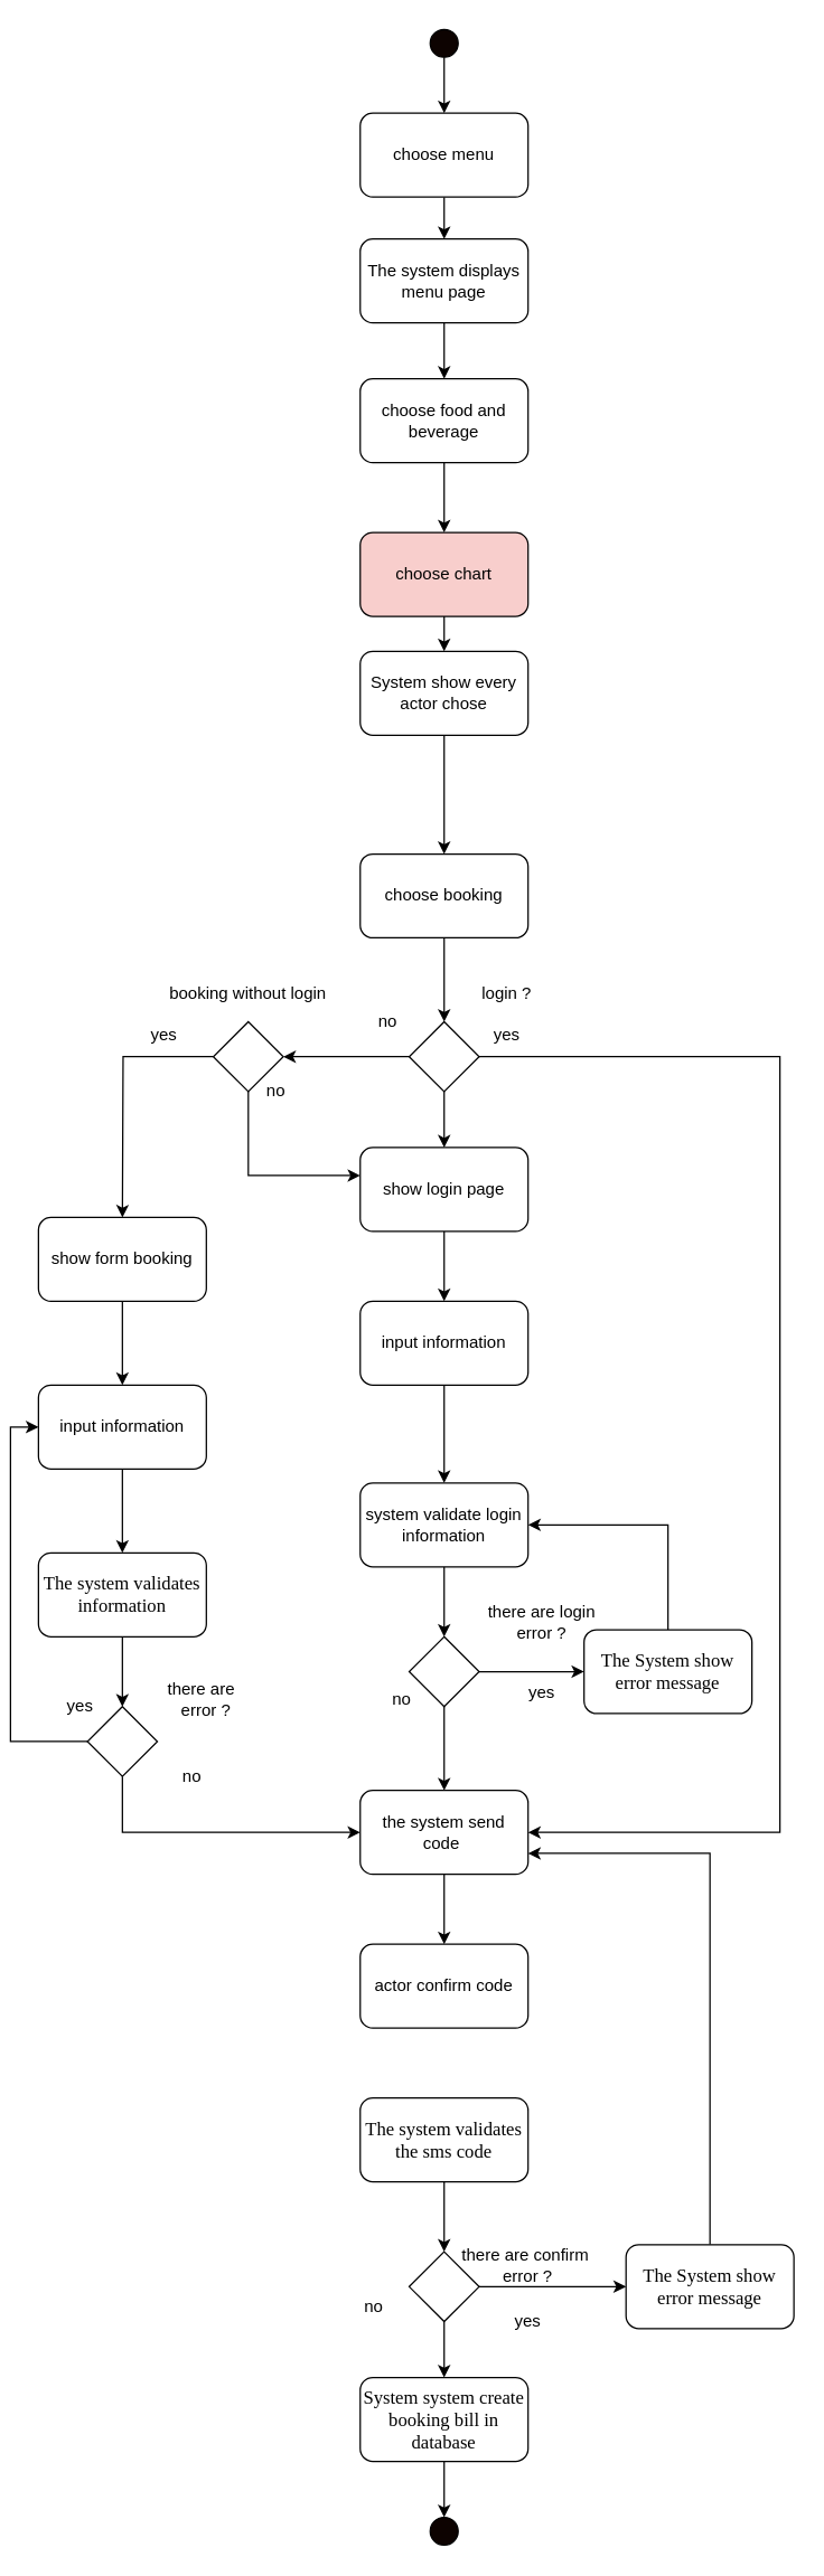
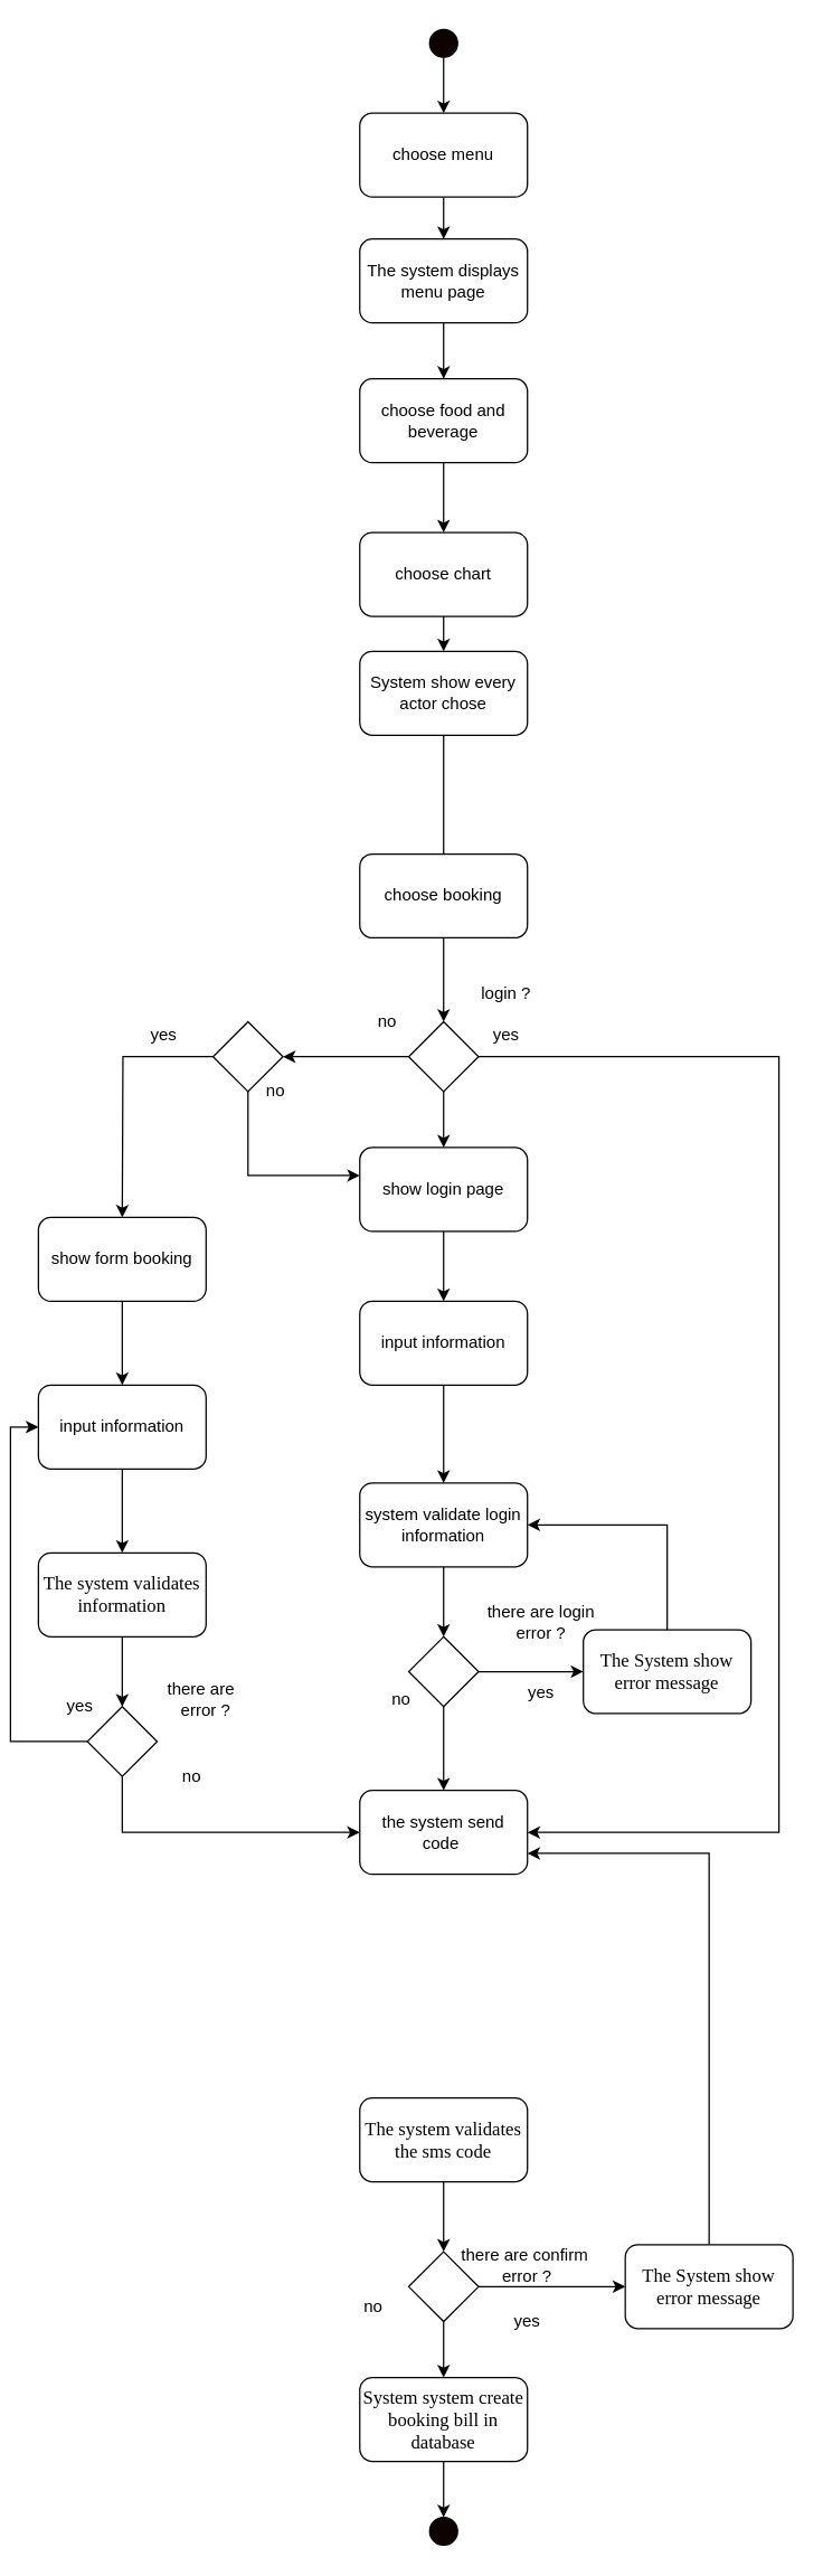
  <mxCell id="0" />
  <mxCell id="1" parent="0" />
  <mxCell id="2" style="edgeStyle=orthogonalEdgeStyle;rounded=0;orthogonalLoop=1;jettySize=auto;html=1;exitX=0.5;exitY=1;exitDx=0;exitDy=0;entryX=0.5;entryY=0;entryDx=0;entryDy=0;" parent="1" source="3" target="5" edge="1"><mxGeometry relative="1" as="geometry" /></mxCell>
  <mxCell id="3" value="" style="ellipse;whiteSpace=wrap;html=1;aspect=fixed;fillColor=#0D0301;" parent="1" vertex="1"><mxGeometry x="300" y="20" width="20" height="20" as="geometry" /></mxCell>
  <mxCell id="4" style="edgeStyle=orthogonalEdgeStyle;rounded=0;orthogonalLoop=1;jettySize=auto;html=1;exitX=0.5;exitY=1;exitDx=0;exitDy=0;entryX=0.5;entryY=0;entryDx=0;entryDy=0;" parent="1" source="5" target="7" edge="1"><mxGeometry relative="1" as="geometry" /></mxCell>
  <mxCell id="5" value="choose menu" style="rounded=1;whiteSpace=wrap;html=1;fillColor=#FFFFFF;" parent="1" vertex="1"><mxGeometry x="250" y="80" width="120" height="60" as="geometry" /></mxCell>
  <mxCell id="6" style="edgeStyle=orthogonalEdgeStyle;rounded=0;orthogonalLoop=1;jettySize=auto;html=1;exitX=0.5;exitY=1;exitDx=0;exitDy=0;entryX=0.5;entryY=0;entryDx=0;entryDy=0;" parent="1" source="7" target="29" edge="1"><mxGeometry relative="1" as="geometry" /></mxCell>
  <mxCell id="7" value="&lt;p class=&quot;MsoNormal&quot;&gt;The system displays menu page&lt;/p&gt;" style="rounded=1;whiteSpace=wrap;html=1;fillColor=#FFFFFF;" parent="1" vertex="1"><mxGeometry x="250" y="170" width="120" height="60" as="geometry" /></mxCell>
- <mxCell id="8" style="edgeStyle=orthogonalEdgeStyle;rounded=0;orthogonalLoop=1;jettySize=auto;html=1;exitX=0.5;exitY=1;exitDx=0;exitDy=0;" parent="1" source="9" target="48" edge="1"><mxGeometry relative="1" as="geometry" /></mxCell>
  <mxCell id="9" value="the system send code&amp;nbsp;" style="rounded=1;whiteSpace=wrap;html=1;fillColor=#FFFFFF;" parent="1" vertex="1"><mxGeometry x="250" y="1280" width="120" height="60" as="geometry" /></mxCell>
  <mxCell id="10" style="edgeStyle=orthogonalEdgeStyle;rounded=0;orthogonalLoop=1;jettySize=auto;html=1;exitX=0;exitY=0.5;exitDx=0;exitDy=0;entryX=1;entryY=0.5;entryDx=0;entryDy=0;" parent="1" source="13" target="9" edge="1"><mxGeometry relative="1" as="geometry"><mxPoint x="110" y="755" as="targetPoint" /><Array as="points"><mxPoint x="550" y="755" /><mxPoint x="550" y="1310" /></Array></mxGeometry></mxCell>
  <mxCell id="11" style="edgeStyle=orthogonalEdgeStyle;rounded=0;orthogonalLoop=1;jettySize=auto;html=1;exitX=0.5;exitY=1;exitDx=0;exitDy=0;" parent="1" source="13" target="37" edge="1"><mxGeometry relative="1" as="geometry" /></mxCell>
  <mxCell id="12" style="edgeStyle=orthogonalEdgeStyle;rounded=0;orthogonalLoop=1;jettySize=auto;html=1;exitX=0;exitY=0.5;exitDx=0;exitDy=0;entryX=1;entryY=0.5;entryDx=0;entryDy=0;" edge="1" parent="1" source="13" target="55"><mxGeometry relative="1" as="geometry" /></mxCell>
  <mxCell id="13" value="" style="rhombus;whiteSpace=wrap;html=1;fillColor=#FFFFFF;" parent="1" vertex="1"><mxGeometry x="285" y="730" width="50" height="50" as="geometry" /></mxCell>
  <mxCell id="14" value="login ?" style="text;html=1;strokeColor=none;fillColor=none;align=center;verticalAlign=middle;whiteSpace=wrap;rounded=0;" parent="1" vertex="1"><mxGeometry x="295" y="700" width="120" height="20" as="geometry" /></mxCell>
  <mxCell id="15" style="edgeStyle=orthogonalEdgeStyle;rounded=0;orthogonalLoop=1;jettySize=auto;html=1;exitX=0.5;exitY=1;exitDx=0;exitDy=0;entryX=0.5;entryY=0;entryDx=0;entryDy=0;" parent="1" source="16" target="19" edge="1"><mxGeometry relative="1" as="geometry" /></mxCell>
  <mxCell id="16" value="&lt;span style=&quot;font-size: 10.0pt ; font-family: &amp;#34;times new roman&amp;#34; , serif&quot;&gt;The system validates the sms code&lt;/span&gt;" style="rounded=1;whiteSpace=wrap;html=1;fillColor=#FFFFFF;" parent="1" vertex="1"><mxGeometry x="250" y="1500" width="120" height="60" as="geometry" /></mxCell>
  <mxCell id="17" style="edgeStyle=orthogonalEdgeStyle;rounded=0;orthogonalLoop=1;jettySize=auto;html=1;exitX=1;exitY=0.5;exitDx=0;exitDy=0;entryX=0;entryY=0.5;entryDx=0;entryDy=0;" parent="1" source="19" target="22" edge="1"><mxGeometry relative="1" as="geometry" /></mxCell>
  <mxCell id="18" style="edgeStyle=orthogonalEdgeStyle;rounded=0;orthogonalLoop=1;jettySize=auto;html=1;exitX=0.5;exitY=1;exitDx=0;exitDy=0;" parent="1" source="49" target="25" edge="1"><mxGeometry relative="1" as="geometry" /></mxCell>
  <mxCell id="19" value="" style="rhombus;whiteSpace=wrap;html=1;fillColor=#FFFFFF;" parent="1" vertex="1"><mxGeometry x="285" y="1610" width="50" height="50" as="geometry" /></mxCell>
  <mxCell id="20" value="there are confirm&amp;nbsp;&lt;br&gt;error ?" style="text;html=1;strokeColor=none;fillColor=none;align=center;verticalAlign=middle;whiteSpace=wrap;rounded=0;" parent="1" vertex="1"><mxGeometry x="310" y="1610" width="120" height="20" as="geometry" /></mxCell>
  <mxCell id="21" style="edgeStyle=orthogonalEdgeStyle;rounded=0;orthogonalLoop=1;jettySize=auto;html=1;exitX=0.5;exitY=0;exitDx=0;exitDy=0;entryX=1;entryY=0.75;entryDx=0;entryDy=0;" edge="1" parent="1" source="22" target="9"><mxGeometry relative="1" as="geometry" /></mxCell>
  <mxCell id="22" value="&lt;font face=&quot;times new roman, serif&quot;&gt;&lt;span style=&quot;font-size: 13.333px&quot;&gt;The System show error message&lt;/span&gt;&lt;/font&gt;" style="rounded=1;whiteSpace=wrap;html=1;fillColor=#FFFFFF;" parent="1" vertex="1"><mxGeometry x="440" y="1605" width="120" height="60" as="geometry" /></mxCell>
  <mxCell id="23" style="edgeStyle=orthogonalEdgeStyle;rounded=0;orthogonalLoop=1;jettySize=auto;html=1;exitX=0.5;exitY=1;exitDx=0;exitDy=0;entryX=0.5;entryY=0;entryDx=0;entryDy=0;" parent="1" source="24" target="13" edge="1"><mxGeometry relative="1" as="geometry" /></mxCell>
  <mxCell id="24" value="&lt;p class=&quot;MsoNormal&quot;&gt;choose booking&lt;br&gt;&lt;/p&gt;" style="rounded=1;whiteSpace=wrap;html=1;fillColor=#FFFFFF;" parent="1" vertex="1"><mxGeometry x="250" y="610" width="120" height="60" as="geometry" /></mxCell>
  <mxCell id="25" value="" style="ellipse;whiteSpace=wrap;html=1;aspect=fixed;fillColor=#0D0301;" parent="1" vertex="1"><mxGeometry x="300" y="1800" width="20" height="20" as="geometry" /></mxCell>
  <mxCell id="26" value="yes" style="text;html=1;strokeColor=none;fillColor=none;align=center;verticalAlign=middle;whiteSpace=wrap;rounded=0;" parent="1" vertex="1"><mxGeometry x="350" y="1650" width="40" height="20" as="geometry" /></mxCell>
  <mxCell id="27" value="no" style="text;html=1;strokeColor=none;fillColor=none;align=center;verticalAlign=middle;whiteSpace=wrap;rounded=0;" parent="1" vertex="1"><mxGeometry x="240" y="1640" width="40" height="20" as="geometry" /></mxCell>
  <mxCell id="28" style="edgeStyle=orthogonalEdgeStyle;rounded=0;orthogonalLoop=1;jettySize=auto;html=1;exitX=0.5;exitY=1;exitDx=0;exitDy=0;entryX=0.5;entryY=0;entryDx=0;entryDy=0;" parent="1" source="29" target="31" edge="1"><mxGeometry relative="1" as="geometry" /></mxCell>
  <mxCell id="29" value="&lt;p class=&quot;MsoNormal&quot;&gt;choose food and beverage&lt;br&gt;&lt;/p&gt;" style="rounded=1;whiteSpace=wrap;html=1;fillColor=#FFFFFF;" parent="1" vertex="1"><mxGeometry x="250" y="270" width="120" height="60" as="geometry" /></mxCell>
  <mxCell id="30" style="edgeStyle=orthogonalEdgeStyle;rounded=0;orthogonalLoop=1;jettySize=auto;html=1;exitX=0.5;exitY=1;exitDx=0;exitDy=0;" parent="1" source="31" target="33" edge="1"><mxGeometry relative="1" as="geometry" /></mxCell>
- <mxCell id="31" value="&lt;p class=&quot;MsoNormal&quot;&gt;choose chart&lt;br&gt;&lt;/p&gt;" style="rounded=1;whiteSpace=wrap;html=1;fillColor=#f8cecc;" parent="1" vertex="1"><mxGeometry x="250" y="380" width="120" height="60" as="geometry" /></mxCell>
- <mxCell id="32" style="edgeStyle=orthogonalEdgeStyle;rounded=0;orthogonalLoop=1;jettySize=auto;html=1;exitX=0.5;exitY=1;exitDx=0;exitDy=0;entryX=0.5;entryY=0;entryDx=0;entryDy=0;" parent="1" source="33" target="24" edge="1"><mxGeometry relative="1" as="geometry" /></mxCell>
+ <mxCell id="31" value="&lt;p class=&quot;MsoNormal&quot;&gt;choose chart&lt;br&gt;&lt;/p&gt;" style="rounded=1;whiteSpace=wrap;html=1;fillColor=#FFFFFF;" parent="1" vertex="1"><mxGeometry x="250" y="380" width="120" height="60" as="geometry" /></mxCell>
+ <mxCell id="32" style="edgeStyle=orthogonalEdgeStyle;rounded=0;orthogonalLoop=1;jettySize=auto;html=1;exitX=0.5;exitY=1;exitDx=0;exitDy=0;entryX=0.5;entryY=0;entryDx=0;entryDy=0;endArrow=none;" parent="1" source="33" target="24" edge="1"><mxGeometry relative="1" as="geometry" /></mxCell>
  <mxCell id="33" value="&lt;p class=&quot;MsoNormal&quot;&gt;System show every actor chose&lt;br&gt;&lt;/p&gt;" style="rounded=1;whiteSpace=wrap;html=1;fillColor=#FFFFFF;" parent="1" vertex="1"><mxGeometry x="250" y="465" width="120" height="60" as="geometry" /></mxCell>
  <mxCell id="34" value="no" style="text;html=1;strokeColor=none;fillColor=none;align=center;verticalAlign=middle;whiteSpace=wrap;rounded=0;" parent="1" vertex="1"><mxGeometry x="250" y="720" width="40" height="20" as="geometry" /></mxCell>
  <mxCell id="35" value="yes" style="text;html=1;strokeColor=none;fillColor=none;align=center;verticalAlign=middle;whiteSpace=wrap;rounded=0;" parent="1" vertex="1"><mxGeometry x="335" y="730" width="40" height="20" as="geometry" /></mxCell>
  <mxCell id="36" style="edgeStyle=orthogonalEdgeStyle;rounded=0;orthogonalLoop=1;jettySize=auto;html=1;exitX=0.5;exitY=1;exitDx=0;exitDy=0;" parent="1" source="37" edge="1"><mxGeometry relative="1" as="geometry"><mxPoint x="310" y="930" as="targetPoint" /></mxGeometry></mxCell>
  <mxCell id="37" value="show login page" style="rounded=1;whiteSpace=wrap;html=1;fillColor=#FFFFFF;" parent="1" vertex="1"><mxGeometry x="250" y="820" width="120" height="60" as="geometry" /></mxCell>
  <mxCell id="38" style="edgeStyle=orthogonalEdgeStyle;rounded=0;orthogonalLoop=1;jettySize=auto;html=1;exitX=1;exitY=0.5;exitDx=0;exitDy=0;" parent="1" source="40" target="45" edge="1"><mxGeometry relative="1" as="geometry" /></mxCell>
  <mxCell id="39" style="edgeStyle=orthogonalEdgeStyle;rounded=0;orthogonalLoop=1;jettySize=auto;html=1;exitX=0.5;exitY=1;exitDx=0;exitDy=0;entryX=0.5;entryY=0;entryDx=0;entryDy=0;" parent="1" source="40" target="9" edge="1"><mxGeometry relative="1" as="geometry" /></mxCell>
  <mxCell id="40" value="" style="rhombus;whiteSpace=wrap;html=1;fillColor=#FFFFFF;" parent="1" vertex="1"><mxGeometry x="285" y="1170" width="50" height="50" as="geometry" /></mxCell>
  <mxCell id="41" style="edgeStyle=orthogonalEdgeStyle;rounded=0;orthogonalLoop=1;jettySize=auto;html=1;exitX=0.5;exitY=1;exitDx=0;exitDy=0;" parent="1" source="42" target="40" edge="1"><mxGeometry relative="1" as="geometry" /></mxCell>
  <mxCell id="42" value="system validate login information" style="rounded=1;whiteSpace=wrap;html=1;fillColor=#FFFFFF;" parent="1" vertex="1"><mxGeometry x="250" y="1060" width="120" height="60" as="geometry" /></mxCell>
  <mxCell id="43" value="there are login &lt;br&gt;error ?" style="text;html=1;strokeColor=none;fillColor=none;align=center;verticalAlign=middle;whiteSpace=wrap;rounded=0;" parent="1" vertex="1"><mxGeometry x="320" y="1150" width="120" height="20" as="geometry" /></mxCell>
  <mxCell id="44" style="edgeStyle=orthogonalEdgeStyle;rounded=0;orthogonalLoop=1;jettySize=auto;html=1;exitX=0.5;exitY=0;exitDx=0;exitDy=0;entryX=1;entryY=0.5;entryDx=0;entryDy=0;" parent="1" source="45" target="42" edge="1"><mxGeometry relative="1" as="geometry" /></mxCell>
  <mxCell id="45" value="&lt;font face=&quot;times new roman, serif&quot;&gt;&lt;span style=&quot;font-size: 13.333px&quot;&gt;The System show error message&lt;/span&gt;&lt;/font&gt;" style="rounded=1;whiteSpace=wrap;html=1;fillColor=#FFFFFF;" parent="1" vertex="1"><mxGeometry x="410" y="1165" width="120" height="60" as="geometry" /></mxCell>
  <mxCell id="46" value="yes" style="text;html=1;strokeColor=none;fillColor=none;align=center;verticalAlign=middle;whiteSpace=wrap;rounded=0;" parent="1" vertex="1"><mxGeometry x="360" y="1200" width="40" height="20" as="geometry" /></mxCell>
  <mxCell id="47" value="no" style="text;html=1;strokeColor=none;fillColor=none;align=center;verticalAlign=middle;whiteSpace=wrap;rounded=0;" parent="1" vertex="1"><mxGeometry x="260" y="1205" width="40" height="20" as="geometry" /></mxCell>
- <mxCell id="48" value="actor confirm code" style="rounded=1;whiteSpace=wrap;html=1;fillColor=#FFFFFF;" parent="1" vertex="1"><mxGeometry x="250" y="1390" width="120" height="60" as="geometry" /></mxCell>
  <mxCell id="49" value="&lt;span style=&quot;font-size: 10.0pt ; font-family: &amp;#34;times new roman&amp;#34; , serif&quot;&gt;System system create booking bill in database&lt;/span&gt;" style="rounded=1;whiteSpace=wrap;html=1;fillColor=#FFFFFF;" parent="1" vertex="1"><mxGeometry x="250" y="1700" width="120" height="60" as="geometry" /></mxCell>
  <mxCell id="50" style="edgeStyle=orthogonalEdgeStyle;rounded=0;orthogonalLoop=1;jettySize=auto;html=1;exitX=0.5;exitY=1;exitDx=0;exitDy=0;entryX=0.5;entryY=0;entryDx=0;entryDy=0;" parent="1" source="19" target="49" edge="1"><mxGeometry relative="1" as="geometry"><mxPoint x="310" y="1660" as="sourcePoint" /><mxPoint x="310" y="1800" as="targetPoint" /></mxGeometry></mxCell>
  <mxCell id="51" style="edgeStyle=orthogonalEdgeStyle;rounded=0;orthogonalLoop=1;jettySize=auto;html=1;exitX=0.5;exitY=1;exitDx=0;exitDy=0;" parent="1" source="52" target="42" edge="1"><mxGeometry relative="1" as="geometry" /></mxCell>
  <mxCell id="52" value="input information" style="rounded=1;whiteSpace=wrap;html=1;fillColor=#FFFFFF;" parent="1" vertex="1"><mxGeometry x="250" y="930" width="120" height="60" as="geometry" /></mxCell>
  <mxCell id="53" style="edgeStyle=orthogonalEdgeStyle;rounded=0;orthogonalLoop=1;jettySize=auto;html=1;exitX=0.5;exitY=1;exitDx=0;exitDy=0;" edge="1" parent="1" source="55"><mxGeometry relative="1" as="geometry"><mxPoint x="250" y="840" as="targetPoint" /><Array as="points"><mxPoint x="170" y="840" /></Array></mxGeometry></mxCell>
  <mxCell id="54" style="edgeStyle=orthogonalEdgeStyle;rounded=0;orthogonalLoop=1;jettySize=auto;html=1;exitX=0;exitY=0.5;exitDx=0;exitDy=0;" edge="1" parent="1" source="55"><mxGeometry relative="1" as="geometry"><mxPoint x="80" y="870" as="targetPoint" /></mxGeometry></mxCell>
  <mxCell id="55" value="" style="rhombus;whiteSpace=wrap;html=1;fillColor=#FFFFFF;" vertex="1" parent="1"><mxGeometry x="145" y="730" width="50" height="50" as="geometry" /></mxCell>
- <mxCell id="56" value="booking without login" style="text;html=1;strokeColor=none;fillColor=none;align=center;verticalAlign=middle;whiteSpace=wrap;rounded=0;" vertex="1" parent="1"><mxGeometry x="110" y="700" width="120" height="20" as="geometry" /></mxCell>
  <mxCell id="57" value="no" style="text;html=1;strokeColor=none;fillColor=none;align=center;verticalAlign=middle;whiteSpace=wrap;rounded=0;" vertex="1" parent="1"><mxGeometry x="170" y="770" width="40" height="20" as="geometry" /></mxCell>
  <mxCell id="58" value="yes" style="text;html=1;strokeColor=none;fillColor=none;align=center;verticalAlign=middle;whiteSpace=wrap;rounded=0;" vertex="1" parent="1"><mxGeometry x="90" y="730" width="40" height="20" as="geometry" /></mxCell>
  <mxCell id="59" style="edgeStyle=orthogonalEdgeStyle;rounded=0;orthogonalLoop=1;jettySize=auto;html=1;exitX=0.5;exitY=1;exitDx=0;exitDy=0;" edge="1" parent="1" source="60" target="62"><mxGeometry relative="1" as="geometry" /></mxCell>
  <mxCell id="60" value="show form booking" style="rounded=1;whiteSpace=wrap;html=1;fillColor=#FFFFFF;" vertex="1" parent="1"><mxGeometry x="20" y="870" width="120" height="60" as="geometry" /></mxCell>
  <mxCell id="61" style="edgeStyle=orthogonalEdgeStyle;rounded=0;orthogonalLoop=1;jettySize=auto;html=1;exitX=0.5;exitY=1;exitDx=0;exitDy=0;entryX=0.5;entryY=0;entryDx=0;entryDy=0;" edge="1" parent="1" source="62" target="64"><mxGeometry relative="1" as="geometry" /></mxCell>
  <mxCell id="62" value="input information" style="rounded=1;whiteSpace=wrap;html=1;fillColor=#FFFFFF;" vertex="1" parent="1"><mxGeometry x="20" y="990" width="120" height="60" as="geometry" /></mxCell>
  <mxCell id="63" style="edgeStyle=orthogonalEdgeStyle;rounded=0;orthogonalLoop=1;jettySize=auto;html=1;exitX=0.5;exitY=1;exitDx=0;exitDy=0;" edge="1" parent="1" source="64" target="67"><mxGeometry relative="1" as="geometry" /></mxCell>
  <mxCell id="64" value="&lt;span style=&quot;font-size: 10.0pt ; font-family: &amp;#34;times new roman&amp;#34; , serif&quot;&gt;The system validates information&lt;/span&gt;" style="rounded=1;whiteSpace=wrap;html=1;fillColor=#FFFFFF;" vertex="1" parent="1"><mxGeometry x="20" y="1110" width="120" height="60" as="geometry" /></mxCell>
  <mxCell id="65" style="edgeStyle=orthogonalEdgeStyle;rounded=0;orthogonalLoop=1;jettySize=auto;html=1;exitX=0;exitY=0.5;exitDx=0;exitDy=0;entryX=0;entryY=0.5;entryDx=0;entryDy=0;" edge="1" parent="1" source="67" target="62"><mxGeometry relative="1" as="geometry" /></mxCell>
  <mxCell id="66" style="edgeStyle=orthogonalEdgeStyle;rounded=0;orthogonalLoop=1;jettySize=auto;html=1;exitX=0.5;exitY=1;exitDx=0;exitDy=0;entryX=0;entryY=0.5;entryDx=0;entryDy=0;" edge="1" parent="1" source="67" target="9"><mxGeometry relative="1" as="geometry" /></mxCell>
  <mxCell id="67" value="" style="rhombus;whiteSpace=wrap;html=1;fillColor=#FFFFFF;" vertex="1" parent="1"><mxGeometry x="55" y="1220" width="50" height="50" as="geometry" /></mxCell>
  <mxCell id="68" value="there are&amp;nbsp;&amp;nbsp;&lt;br&gt;error ?" style="text;html=1;strokeColor=none;fillColor=none;align=center;verticalAlign=middle;whiteSpace=wrap;rounded=0;" vertex="1" parent="1"><mxGeometry x="80" y="1205" width="120" height="20" as="geometry" /></mxCell>
  <mxCell id="69" value="no" style="text;html=1;strokeColor=none;fillColor=none;align=center;verticalAlign=middle;whiteSpace=wrap;rounded=0;" vertex="1" parent="1"><mxGeometry x="110" y="1260" width="40" height="20" as="geometry" /></mxCell>
  <mxCell id="70" value="yes" style="text;html=1;strokeColor=none;fillColor=none;align=center;verticalAlign=middle;whiteSpace=wrap;rounded=0;" vertex="1" parent="1"><mxGeometry y="1210" width="40" height="20" as="geometry" x="30" /></mxCell>
